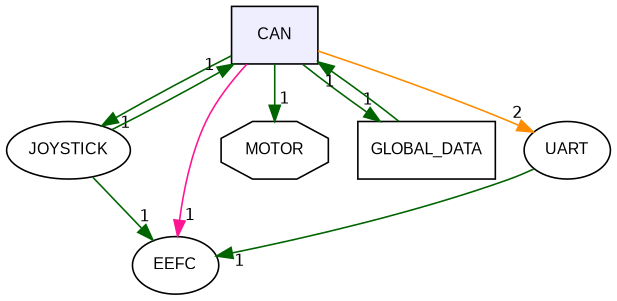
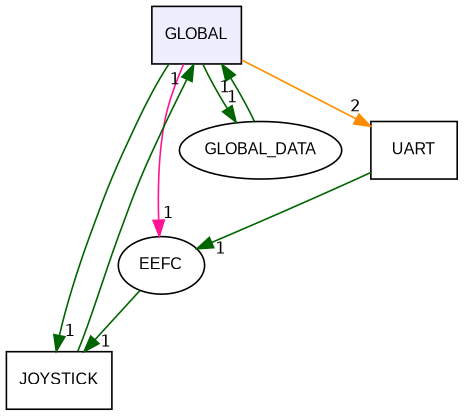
  digraph {
    compound=true
    fontname="Liberation Sans"
    node [fontname="Liberation Sans" fontsize=10 shape=ellipse]
    edge [color=darkgreen fontname="Liberation Sans" headlabel=1 labeldistance=1.5 labelfontname=Helvetica labelfontsize=10]
-   n1 [fillcolor="#eeeeff" label=CAN pencolor=black shape=box style=filled]
-   n2 [label=JOYSTICK]
+   n1 [fillcolor="#eeeeff" label=GLOBAL pencolor=black shape=box style=filled]
+   n2 [label=JOYSTICK shape=box]
    n3 [label=EEFC]
-   n4 [label=MOTOR shape=octagon]
-   n5 [label=GLOBAL_DATA shape=box]
-   n6 [label=UART]
+   n5 [label=GLOBAL_DATA]
+   n6 [label=UART shape=box]
    n1 -> n2
    n1 -> n3 [color=deeppink]
-   n1 -> n4
    n1 -> n5
    n1 -> n6 [color=darkorange headlabel=2]
    n2 -> n1
-   n2 -> n3
+   n3 -> n2
    n5 -> n1
    n6 -> n3
  }
